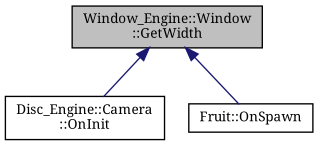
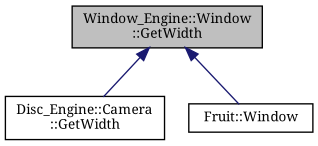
  digraph {
    fontname="Noto Serif"
    rankdir=TB
    node [color=black fillcolor=white fontname="Noto Serif" fontsize=10 shape=record style=filled]
    edge [color=midnightblue dir=back fontname="Noto Serif" fontsize=10 labelfontname=Helvetica labelfontsize=10 style=solid]
    n1 [fillcolor=grey75 fontcolor=black height=0.2 label="Window_Engine::Window\l::GetWidth" width=0.4]
-   n2 [height=0.2 label="Disc_Engine::Camera\l::OnInit" width=0.4]
-   n3 [height=0.2 label="Fruit::OnSpawn" width=0.4]
+   n2 [height=0.2 label="Disc_Engine::Camera\l::GetWidth" width=0.4]
+   n3 [height=0.2 label="Fruit::Window" width=0.4]
    n1 -> n2
    n1 -> n3
  }
